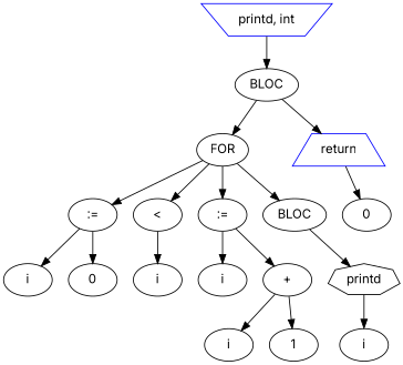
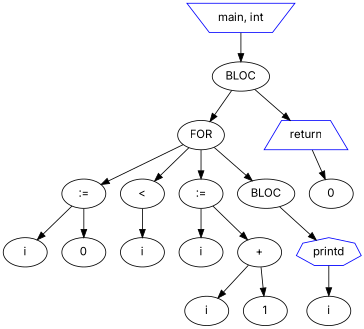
  digraph {
    fontname=Inter
    node [fontname=Inter shape=ellipse]
    edge [fontname=Inter]
-   n1 [color=blue label="printd, int" shape=invtrapezium]
+   n1 [color=blue label="main, int" shape=invtrapezium]
    n2 [color=black label=BLOC]
    n3 [color=black label=FOR]
    n4 [color=blue label=return shape=trapezium]
    n5 [label=":="]
    n6 [label="<"]
    n7 [label=":="]
    n8 [color=black label=BLOC]
    n9 [label=0]
    n10 [label=i]
    n11 [label=0]
    n12 [label=i]
    n13 [label=i]
    n14 [label="+"]
-   n15 [label=printd shape=septagon]
+   n15 [label=printd shape=septagon color=blue]
    n16 [label=i]
    n17 [label=1]
    n18 [label=i]
    n1 -> n2
    n2 -> n3
    n2 -> n4
    n3 -> n5
    n3 -> n6
    n3 -> n7
    n3 -> n8
    n4 -> n9
    n5 -> n10
    n5 -> n11
    n6 -> n12
    n7 -> n13
    n7 -> n14
    n8 -> n15
    n14 -> n16
    n14 -> n17
    n15 -> n18
  }
